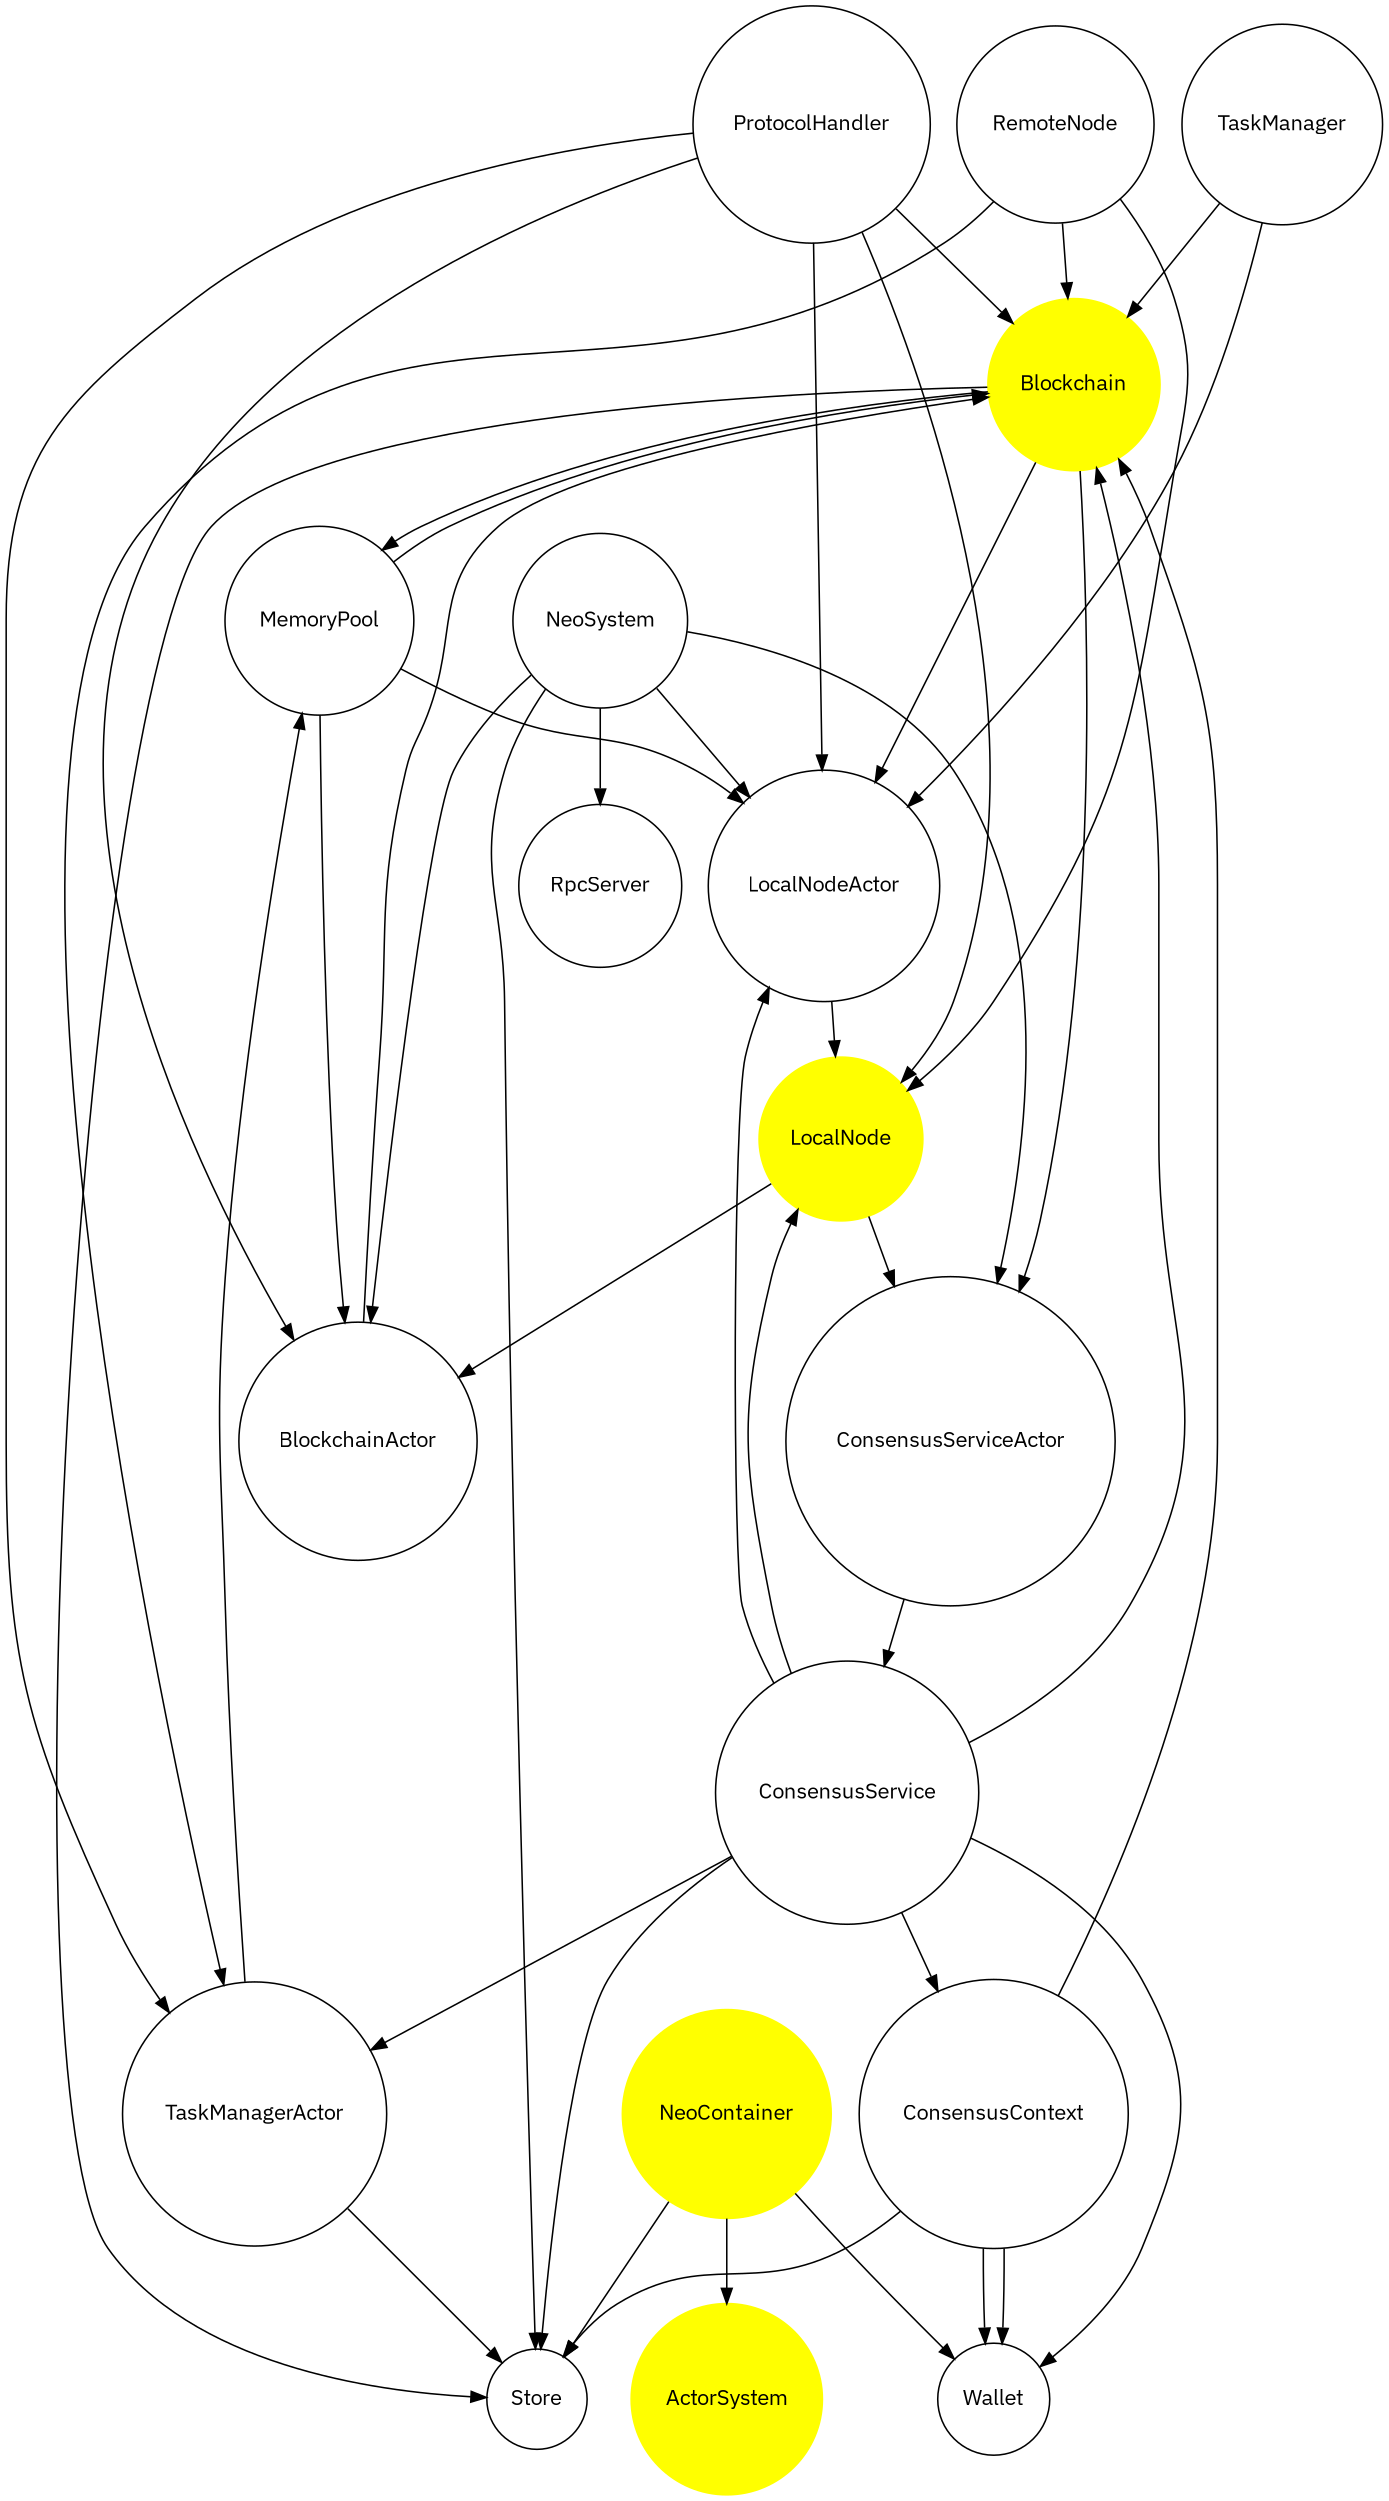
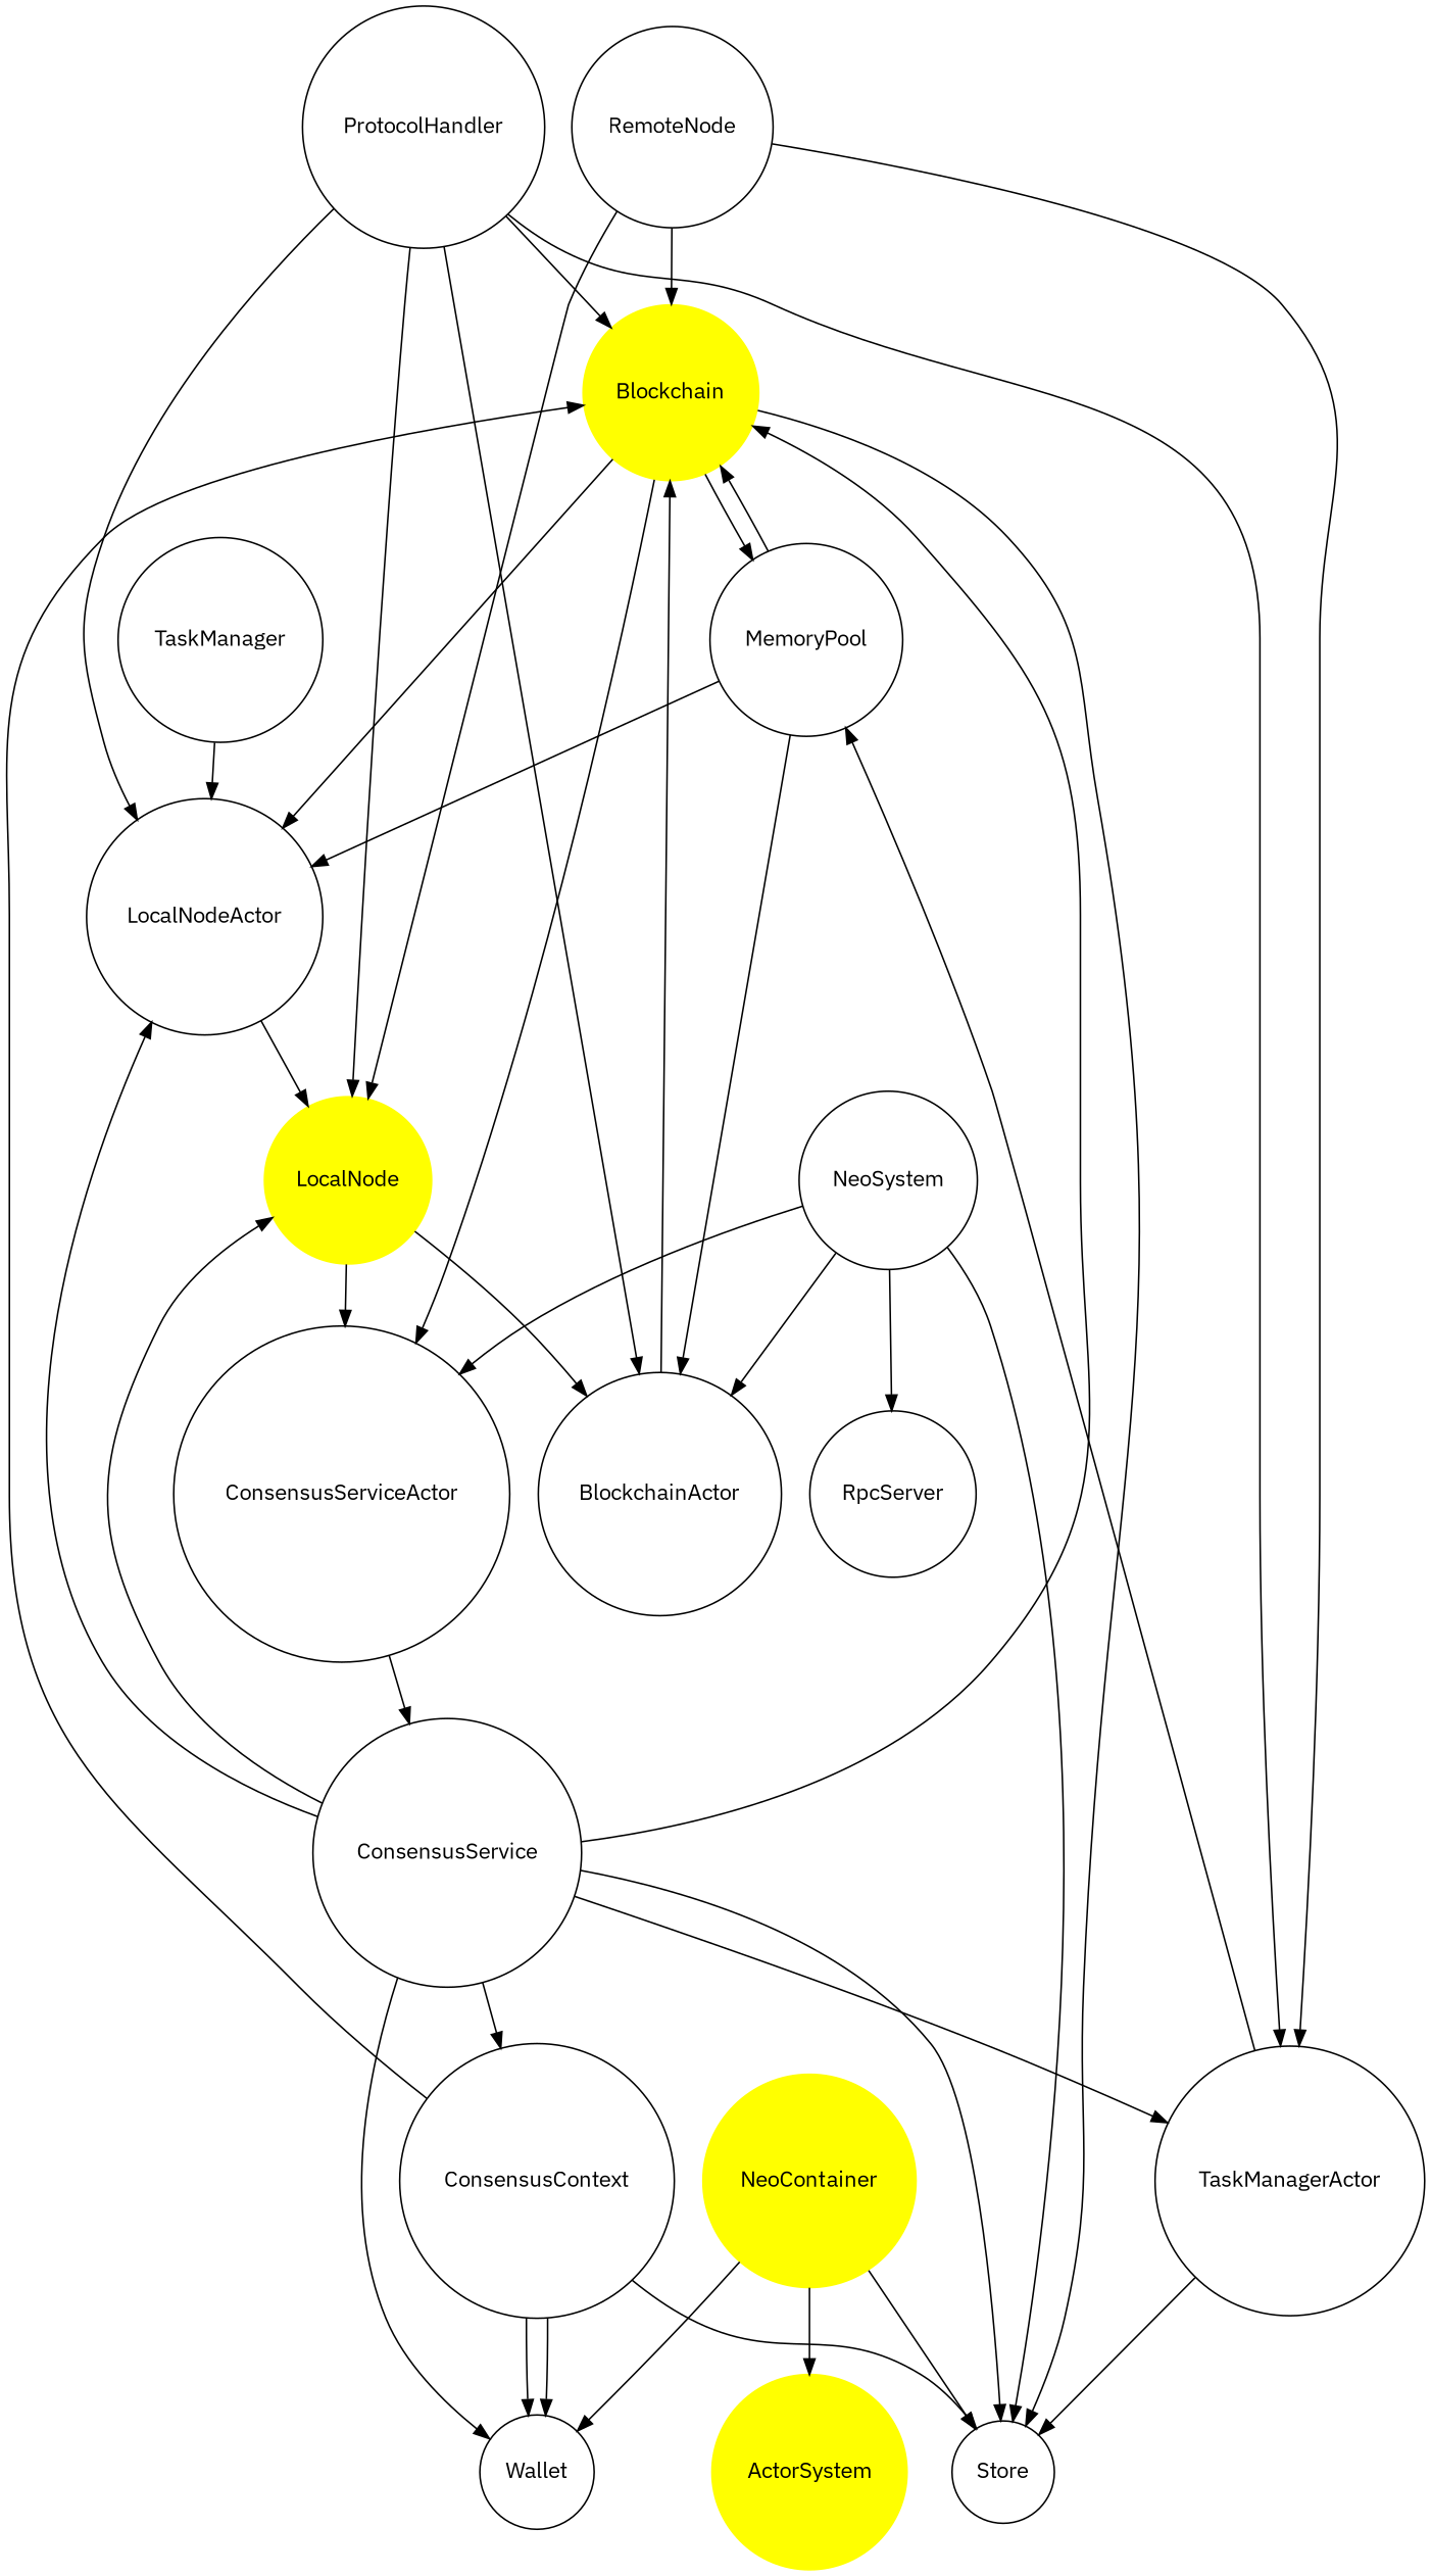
  digraph {
    fontname="IBM Plex Sans"
    node [fontname="IBM Plex Sans" shape=circle]
    edge [fontname="IBM Plex Sans"]
    Blockchain [color=yellow style=filled]
    Store
    MemoryPool
    LocalNodeActor
    ConsensusServiceActor
    ConsensusContext
    Wallet
    BlockchainActor
    LocalNode [color=yellow style=filled]
    NeoSystem
    RpcServer
    ConsensusService
    ProtocolHandler
    TaskManagerActor
    RemoteNode
    TaskManager
    NeoContainer [color=yellow style=filled]
    ActorSystem [color=yellow style=filled]
    Blockchain -> Store
    Blockchain -> MemoryPool
    Blockchain -> LocalNodeActor
    Blockchain -> ConsensusServiceActor
    MemoryPool -> Blockchain
    MemoryPool -> LocalNodeActor
    MemoryPool -> BlockchainActor
    LocalNodeActor -> LocalNode
    ConsensusServiceActor -> ConsensusService
    ConsensusContext -> Blockchain
    ConsensusContext -> Store
    ConsensusContext -> Wallet
    ConsensusContext -> Wallet
    BlockchainActor -> Blockchain
    LocalNode -> ConsensusServiceActor
    LocalNode -> BlockchainActor
    NeoSystem -> Store
-   NeoSystem -> LocalNodeActor
    NeoSystem -> ConsensusServiceActor
    NeoSystem -> BlockchainActor
    NeoSystem -> RpcServer
    ConsensusService -> Blockchain
    ConsensusService -> Store
    ConsensusService -> LocalNodeActor
    ConsensusService -> ConsensusContext
    ConsensusService -> Wallet
    ConsensusService -> LocalNode
    ConsensusService -> TaskManagerActor
    ProtocolHandler -> Blockchain
    ProtocolHandler -> LocalNodeActor
    ProtocolHandler -> BlockchainActor
    ProtocolHandler -> LocalNode
    ProtocolHandler -> TaskManagerActor
    TaskManagerActor -> Store
    TaskManagerActor -> MemoryPool
    RemoteNode -> Blockchain
    RemoteNode -> LocalNode
    RemoteNode -> TaskManagerActor
-   TaskManager -> Blockchain
    TaskManager -> LocalNodeActor
    NeoContainer -> Store
    NeoContainer -> Wallet
    NeoContainer -> ActorSystem
  }
